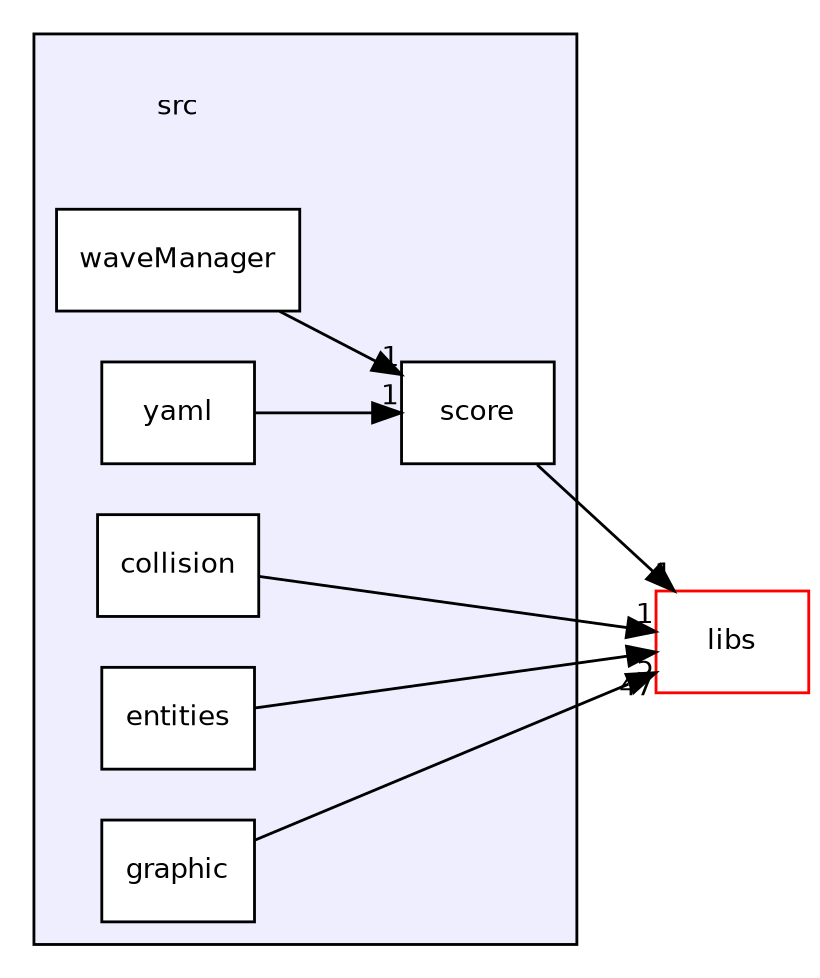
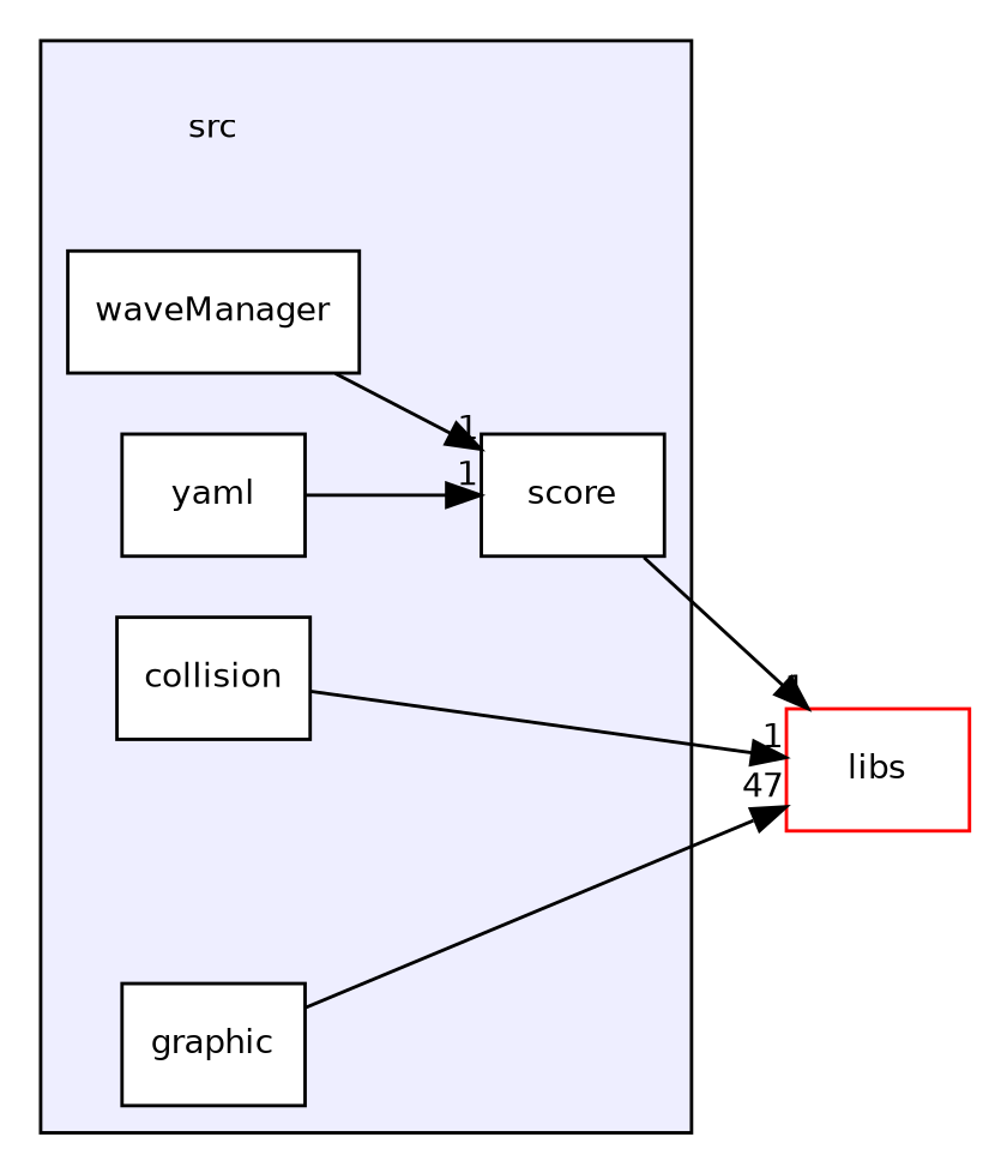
  digraph {
    compound=true
    rankdir=LR
    node [fontname=Helvetica fontsize=10 shape=box color=black fillcolor=white style=filled]
    edge [headlabel=1 labeldistance=1.5 labelfontname=Helvetica labelfontsize=10]
    n1 [label=src shape=plaintext color="" fillcolor="" style=""]
    n2 [label=collision]
-   n3 [label=entities]
    n4 [label=graphic]
    n5 [label=score]
    n6 [label=waveManager]
    n7 [label=yaml]
    n8 [color=red label=libs]
    subgraph cluster_1 {
      bgcolor="#eeeeff"
      pencolor=black
      n1
      n2
-     n3
      n4
      n5
      n6
      n7
    }
    n2 -> n8
-   n3 -> n8 [headlabel=5]
    n4 -> n8 [headlabel=47]
    n5 -> n8
    n6 -> n5
    n7 -> n5
  }
